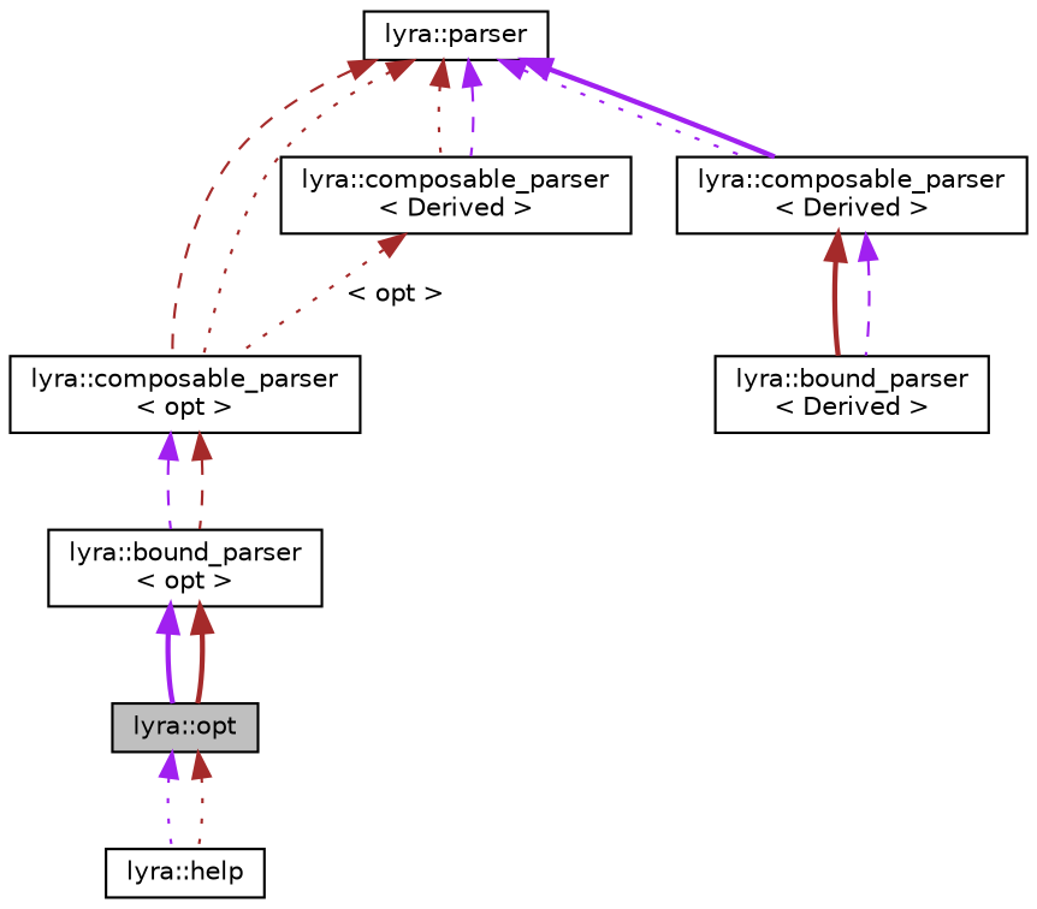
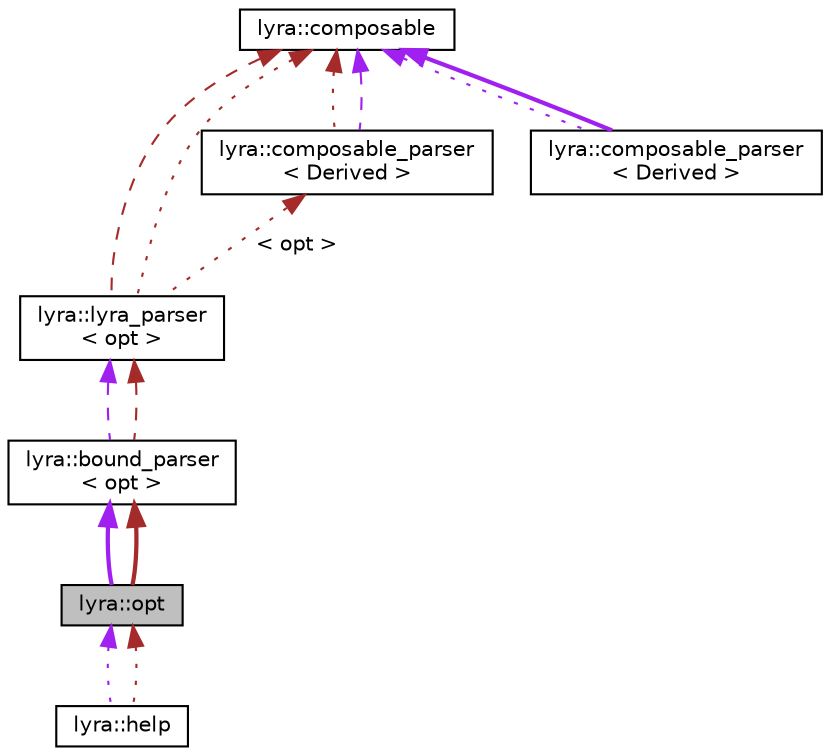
  digraph {
    node [color=black fillcolor=white fontname=Helvetica fontsize=10 shape=record style=filled]
    edge [color=brown dir=back fontname=Helvetica fontsize=10 labelfontname=Helvetica labelfontsize=10 style=dotted]
    n1 [fillcolor=grey75 fontcolor=black height=0.2 label="lyra::opt" width=0.4]
    n2 [height=0.2 label="lyra::help" width=0.4]
    n3 [height=0.2 label="lyra::bound_parser\l\< opt \>" width=0.4]
-   n4 [height=0.2 label="lyra::composable_parser\l\< opt \>" width=0.4]
-   n5 [height=0.2 label="lyra::parser" width=0.4]
+   n4 [height=0.2 label="lyra::lyra_parser\l\< opt \>" width=0.4]
+   n5 [height=0.2 label="lyra::composable" width=0.4]
    n6 [height=0.2 label="lyra::composable_parser\l\< Derived \>" width=0.4]
    n7 [height=0.2 label="lyra::composable_parser\l\< Derived \>" width=0.4]
-   n8 [height=0.2 label="lyra::bound_parser\l\< Derived \>" width=0.4]
    n1 -> n2 [color=purple]
    n1 -> n2
    n3 -> n1 [color=purple style=bold]
    n3 -> n1 [style=bold]
    n4 -> n3 [color=purple style=dashed]
    n4 -> n3 [style=dashed]
    n5 -> n4 [style=dashed]
    n5 -> n4
    n5 -> n6
    n5 -> n6 [color=purple style=dashed]
    n5 -> n7 [color=purple]
    n5 -> n7 [color=purple style=bold]
    n6 -> n4 [label=" \< opt \>"]
-   n7 -> n8 [style=bold]
-   n7 -> n8 [color=purple style=dashed]
  }
